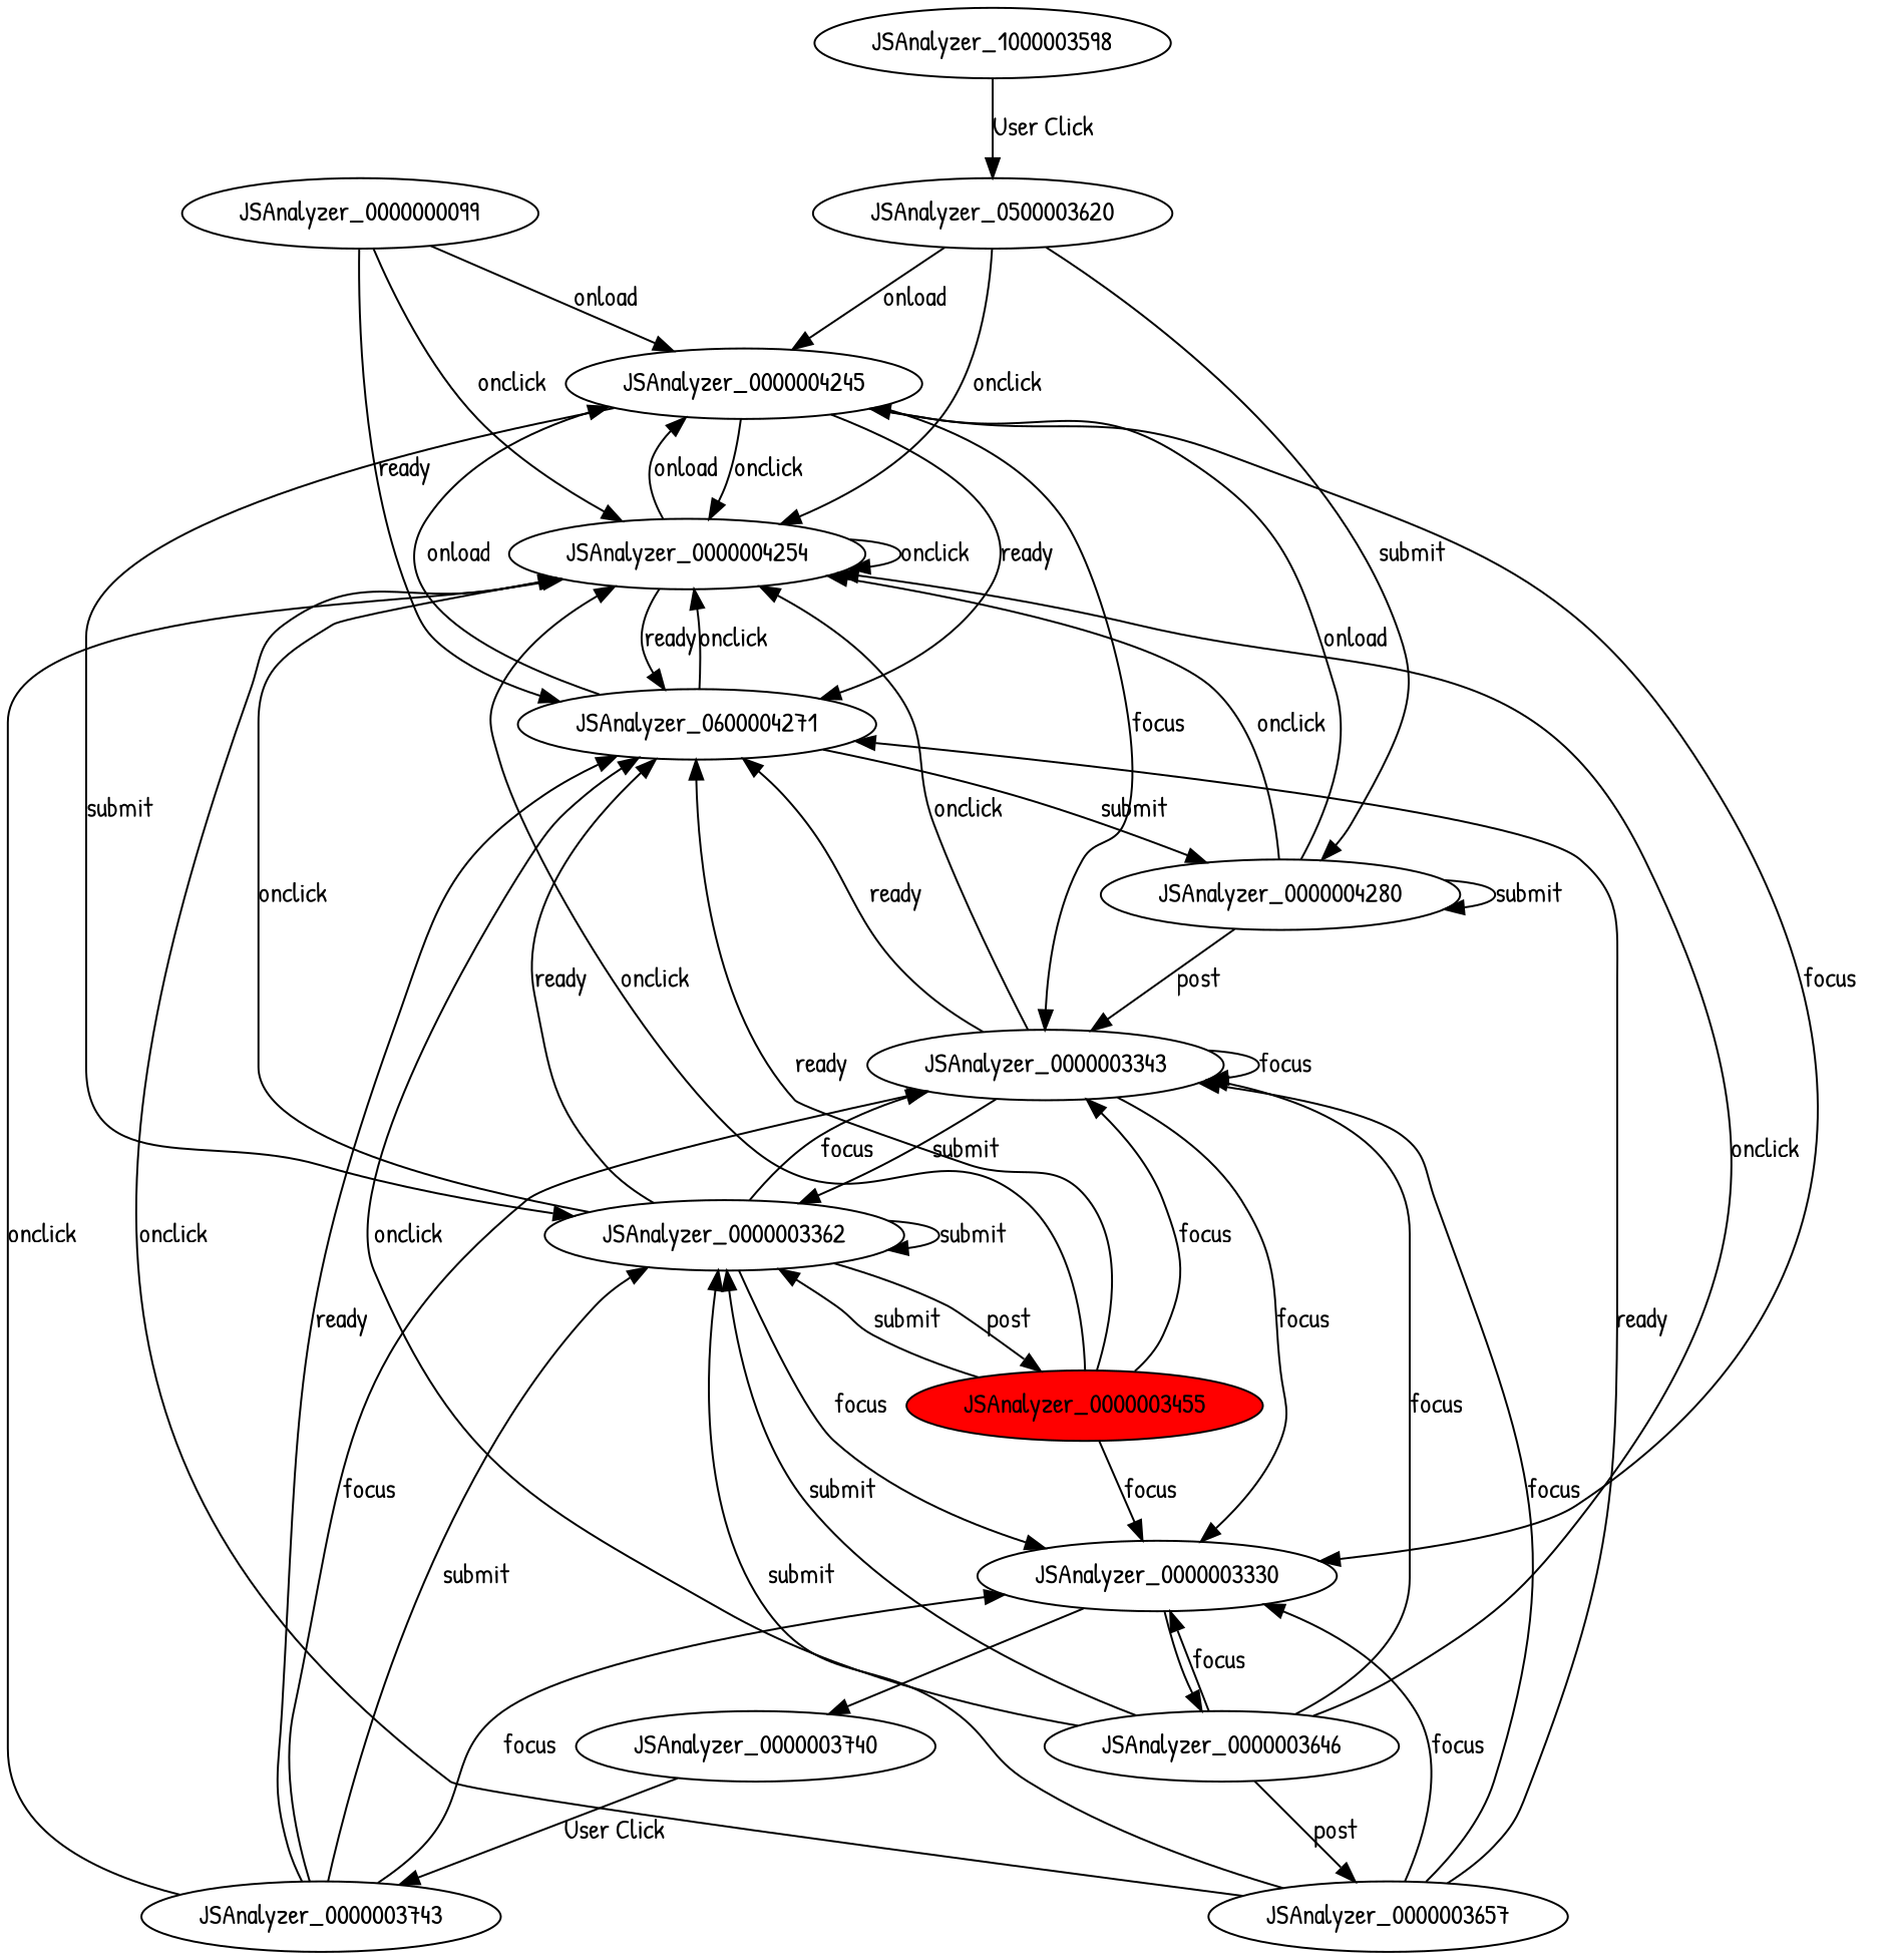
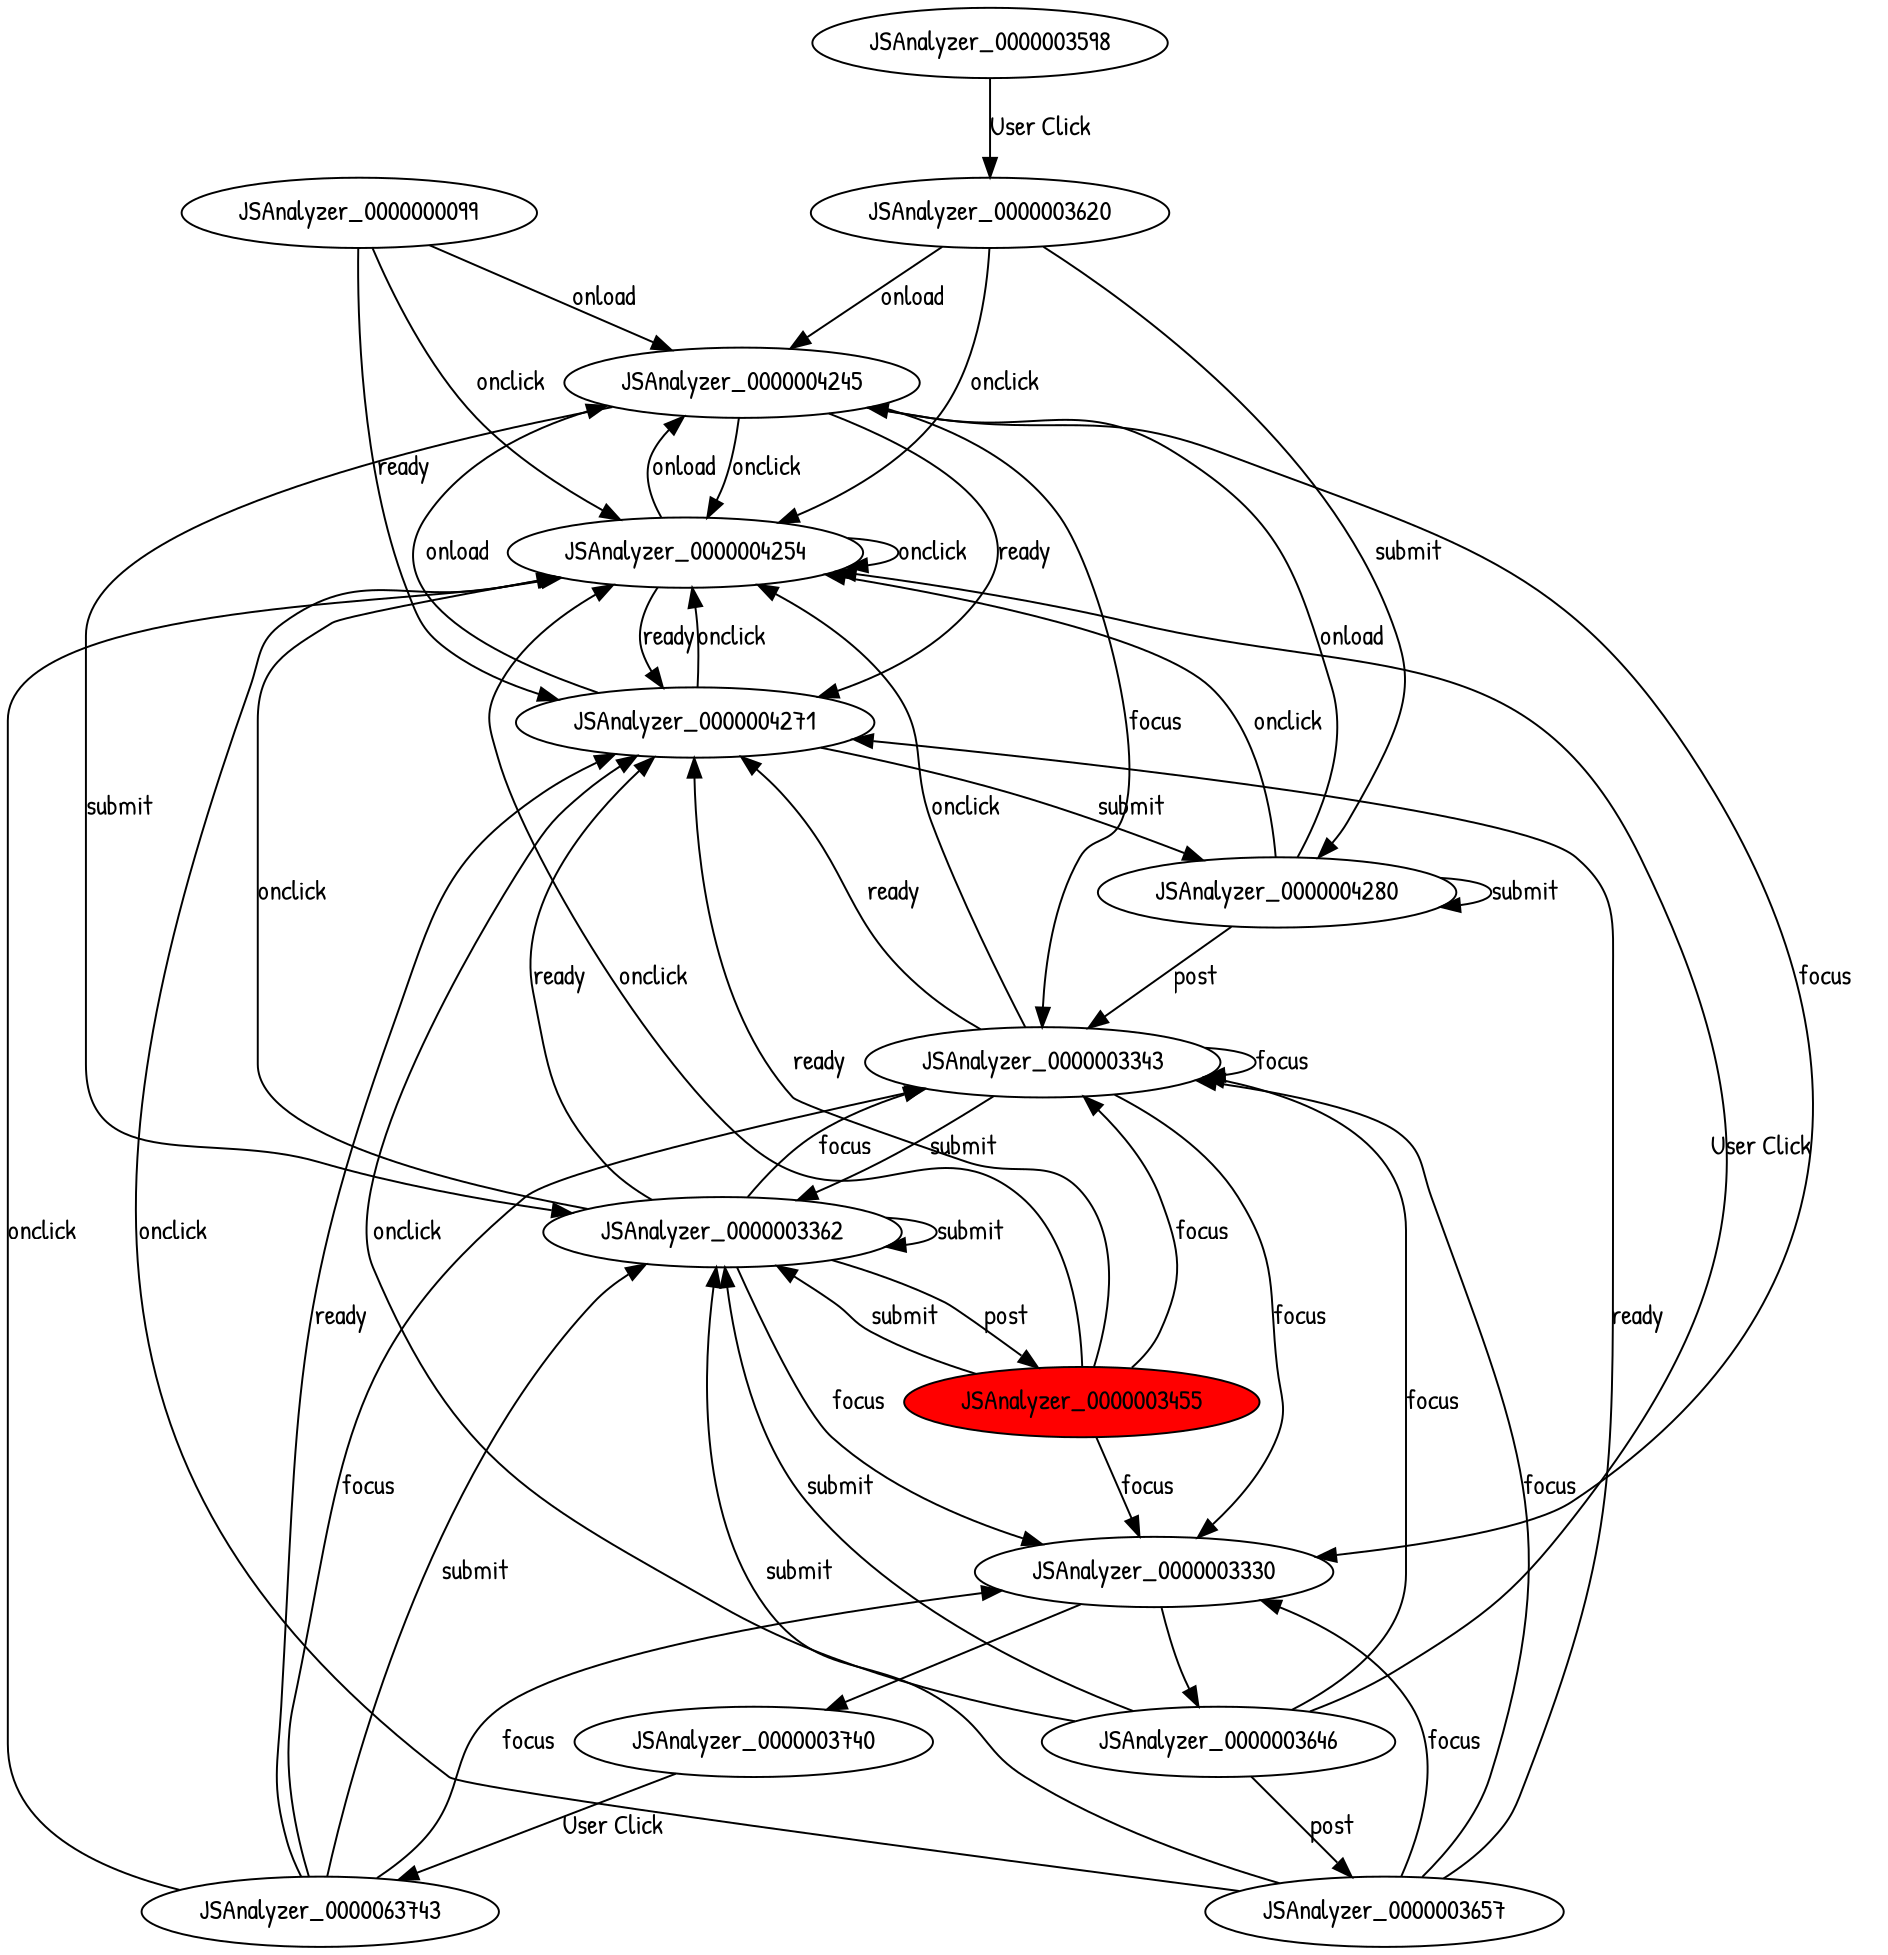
  digraph {
    fontname="Patrick Hand"
    node [fontname="Patrick Hand"]
    edge [fontname="Patrick Hand"]
    JSAnalyzer_0000000099
    JSAnalyzer_0000004245
    JSAnalyzer_0000004254
-   JSAnalyzer_0000004271 [label=JSAnalyzer_0600004271]
+   JSAnalyzer_0000004271
    JSAnalyzer_0000003330
    JSAnalyzer_0000003343
    JSAnalyzer_0000003362
    JSAnalyzer_0000004280
    JSAnalyzer_0000003646
    JSAnalyzer_0000003740
    JSAnalyzer_0000003657
-   JSAnalyzer_0000003743
+   JSAnalyzer_0000003743 [label=JSAnalyzer_0000063743]
    JSAnalyzer_0000003455 [fillcolor=red style=filled]
-   JSAnalyzer_0000003598 [label=JSAnalyzer_1000003598]
-   JSAnalyzer_0000003620 [label=JSAnalyzer_0500003620]
+   JSAnalyzer_0000003598
+   JSAnalyzer_0000003620
    JSAnalyzer_0000000099 -> JSAnalyzer_0000004245 [label=onload]
    JSAnalyzer_0000000099 -> JSAnalyzer_0000004254 [label=onclick]
    JSAnalyzer_0000000099 -> JSAnalyzer_0000004271 [label=ready]
    JSAnalyzer_0000004245 -> JSAnalyzer_0000004254 [label=onclick]
    JSAnalyzer_0000004245 -> JSAnalyzer_0000004271 [label=ready]
    JSAnalyzer_0000004245 -> JSAnalyzer_0000003330 [label=focus]
    JSAnalyzer_0000004245 -> JSAnalyzer_0000003343 [label=focus]
    JSAnalyzer_0000004245 -> JSAnalyzer_0000003362 [label=submit]
    JSAnalyzer_0000004254 -> JSAnalyzer_0000004245 [label=onload]
    JSAnalyzer_0000004254 -> JSAnalyzer_0000004254 [label=onclick]
    JSAnalyzer_0000004254 -> JSAnalyzer_0000004271 [label=ready]
    JSAnalyzer_0000004271 -> JSAnalyzer_0000004245 [label=onload]
    JSAnalyzer_0000004271 -> JSAnalyzer_0000004254 [label=onclick]
    JSAnalyzer_0000004271 -> JSAnalyzer_0000004280 [label=submit]
    JSAnalyzer_0000003330 -> JSAnalyzer_0000003646
    JSAnalyzer_0000003330 -> JSAnalyzer_0000003740
    JSAnalyzer_0000003343 -> JSAnalyzer_0000004254 [label=onclick]
    JSAnalyzer_0000003343 -> JSAnalyzer_0000004271 [label=ready]
    JSAnalyzer_0000003343 -> JSAnalyzer_0000003330 [label=focus]
    JSAnalyzer_0000003343 -> JSAnalyzer_0000003343 [label=focus]
    JSAnalyzer_0000003343 -> JSAnalyzer_0000003362 [label=submit]
    JSAnalyzer_0000003362 -> JSAnalyzer_0000004254 [label=onclick]
    JSAnalyzer_0000003362 -> JSAnalyzer_0000004271 [label=ready]
    JSAnalyzer_0000003362 -> JSAnalyzer_0000003330 [label=focus]
    JSAnalyzer_0000003362 -> JSAnalyzer_0000003343 [label=focus]
    JSAnalyzer_0000003362 -> JSAnalyzer_0000003362 [label=submit]
    JSAnalyzer_0000003362 -> JSAnalyzer_0000003455 [label=post]
    JSAnalyzer_0000004280 -> JSAnalyzer_0000004245 [label=onload]
    JSAnalyzer_0000004280 -> JSAnalyzer_0000004254 [label=onclick]
    JSAnalyzer_0000004280 -> JSAnalyzer_0000003343 [label=post]
    JSAnalyzer_0000004280 -> JSAnalyzer_0000004280 [label=submit]
-   JSAnalyzer_0000003646 -> JSAnalyzer_0000004254 [label=onclick]
+   JSAnalyzer_0000003646 -> JSAnalyzer_0000004254 [label="User Click"]
    JSAnalyzer_0000003646 -> JSAnalyzer_0000004271 [label=onclick]
-   JSAnalyzer_0000003646 -> JSAnalyzer_0000003330 [label=focus]
    JSAnalyzer_0000003646 -> JSAnalyzer_0000003343 [label=focus]
    JSAnalyzer_0000003646 -> JSAnalyzer_0000003362 [label=submit]
    JSAnalyzer_0000003646 -> JSAnalyzer_0000003657 [label=post]
    JSAnalyzer_0000003740 -> JSAnalyzer_0000003743 [label="User Click"]
    JSAnalyzer_0000003657 -> JSAnalyzer_0000004254 [label=onclick]
    JSAnalyzer_0000003657 -> JSAnalyzer_0000004271 [label=ready]
    JSAnalyzer_0000003657 -> JSAnalyzer_0000003330 [label=focus]
    JSAnalyzer_0000003657 -> JSAnalyzer_0000003343 [label=focus]
    JSAnalyzer_0000003657 -> JSAnalyzer_0000003362 [label=submit]
    JSAnalyzer_0000003743 -> JSAnalyzer_0000004254 [label=onclick]
    JSAnalyzer_0000003743 -> JSAnalyzer_0000004271 [label=ready]
    JSAnalyzer_0000003743 -> JSAnalyzer_0000003330 [label=focus]
    JSAnalyzer_0000003743 -> JSAnalyzer_0000003343 [label=focus]
    JSAnalyzer_0000003743 -> JSAnalyzer_0000003362 [label=submit]
    JSAnalyzer_0000003455 -> JSAnalyzer_0000004254 [label=onclick]
    JSAnalyzer_0000003455 -> JSAnalyzer_0000004271 [label=ready]
    JSAnalyzer_0000003455 -> JSAnalyzer_0000003330 [label=focus]
    JSAnalyzer_0000003455 -> JSAnalyzer_0000003343 [label=focus]
    JSAnalyzer_0000003455 -> JSAnalyzer_0000003362 [label=submit]
    JSAnalyzer_0000003598 -> JSAnalyzer_0000003620 [label="User Click"]
    JSAnalyzer_0000003620 -> JSAnalyzer_0000004245 [label=onload]
    JSAnalyzer_0000003620 -> JSAnalyzer_0000004254 [label=onclick]
    JSAnalyzer_0000003620 -> JSAnalyzer_0000004280 [label=submit]
  }
